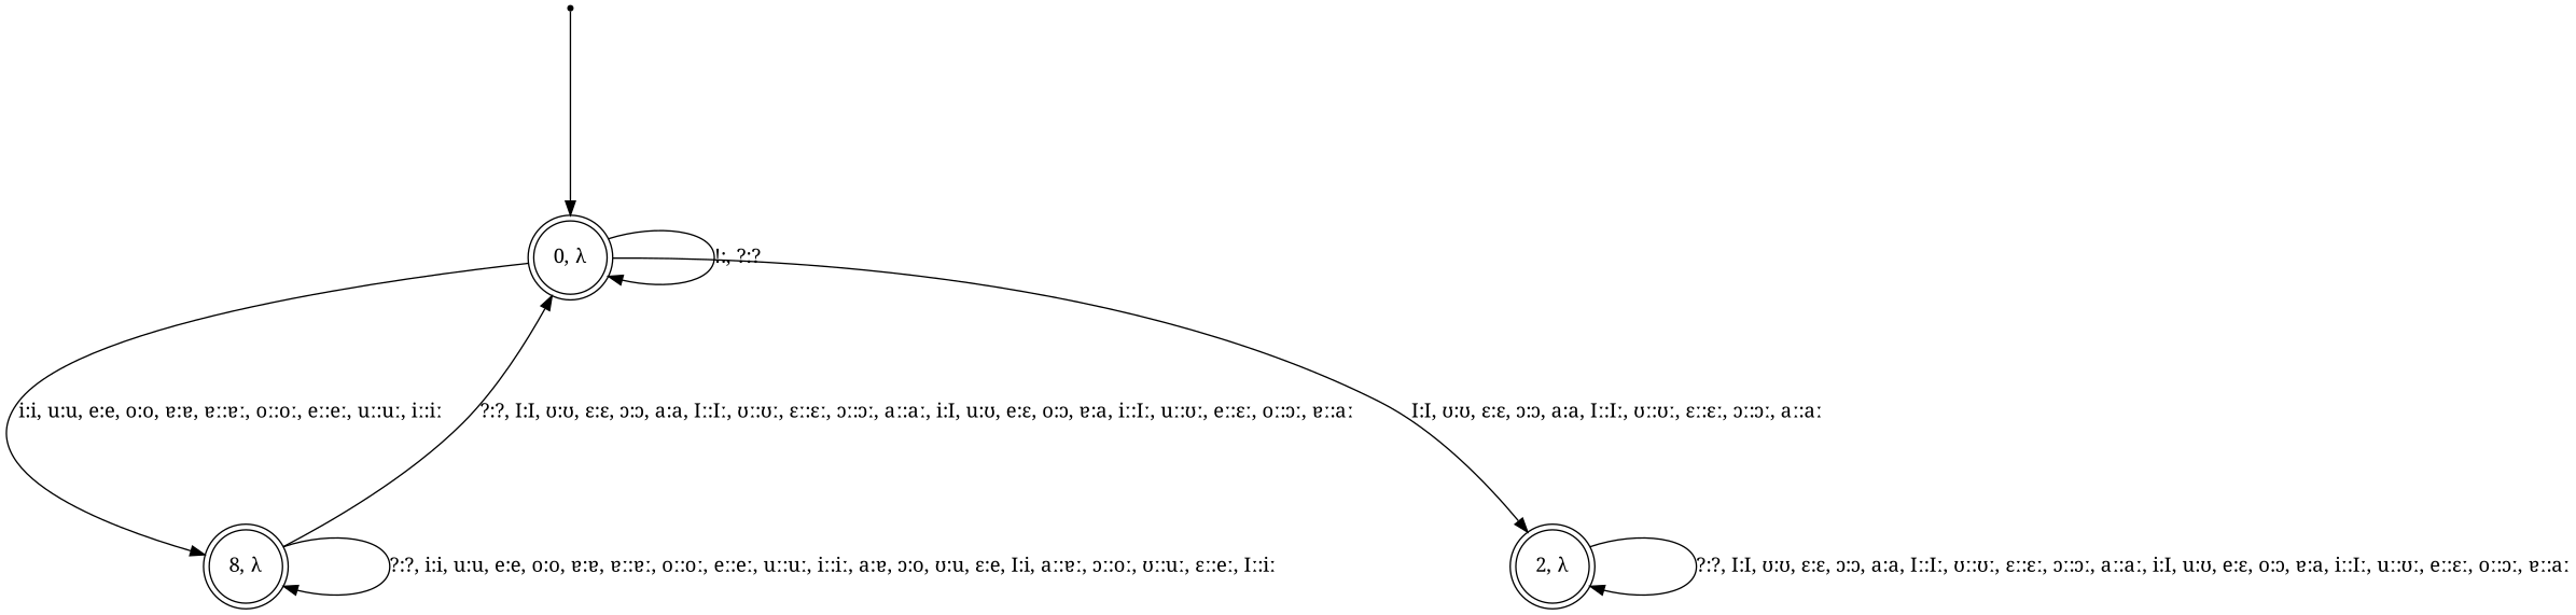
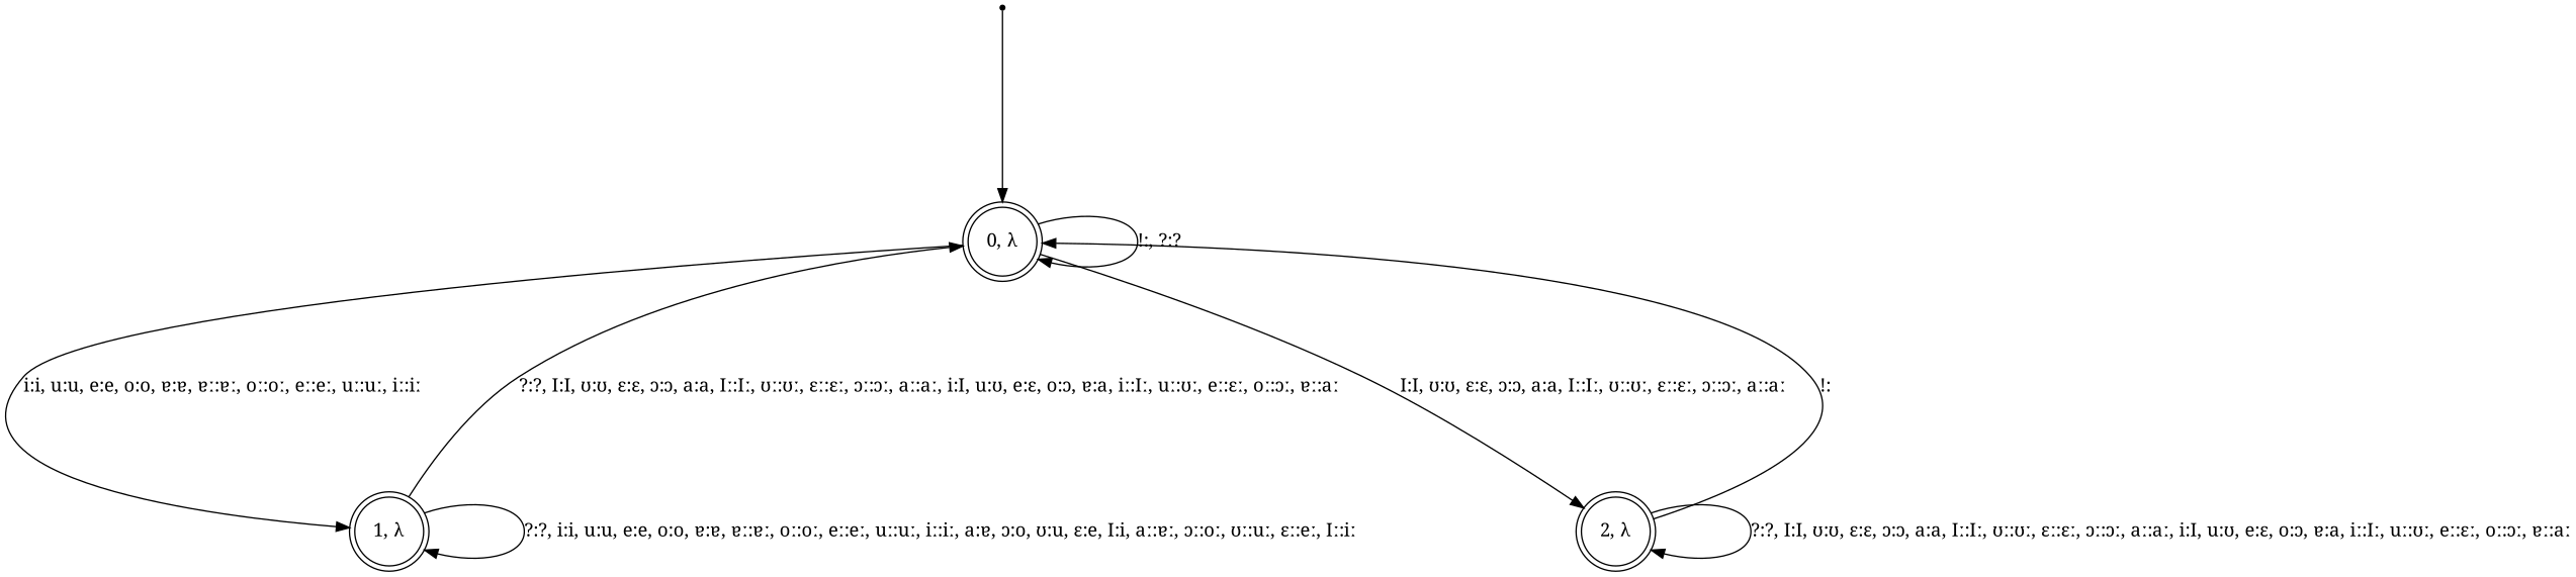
  digraph {
    fontname="Noto Serif"
    nodesep=1
    rankdir=TB
    ranksep=2
    node [fontname="Noto Serif" shape=doublecircle]
    edge [fontname="Noto Serif"]
    start [shape=point]
    "0, λ"
-   "1, λ" [label="8, λ"]
+   "1, λ"
    "2, λ"
    start -> "0, λ"
    "0, λ" -> "0, λ" [label="!:, ?:?"]
    "0, λ" -> "1, λ" [label="i:i, u:u, e:e, o:o, ɐ:ɐ, ɐː:ɐː, oː:oː, eː:eː, uː:uː, iː:iː"]
    "0, λ" -> "2, λ" [label="I:I, ʊ:ʊ, ɛ:ɛ, ɔ:ɔ, a:a, Iː:Iː, ʊː:ʊː, ɛː:ɛː, ɔː:ɔː, aː:aː"]
    "1, λ" -> "0, λ" [label="?:?, I:I, ʊ:ʊ, ɛ:ɛ, ɔ:ɔ, a:a, Iː:Iː, ʊː:ʊː, ɛː:ɛː, ɔː:ɔː, aː:aː, i:I, u:ʊ, e:ɛ, o:ɔ, ɐ:a, iː:Iː, uː:ʊː, eː:ɛː, oː:ɔː, ɐː:aː"]
    "1, λ" -> "1, λ" [label="?:?, i:i, u:u, e:e, o:o, ɐ:ɐ, ɐː:ɐː, oː:oː, eː:eː, uː:uː, iː:iː, a:ɐ, ɔ:o, ʊ:u, ɛ:e, I:i, aː:ɐː, ɔː:oː, ʊː:uː, ɛː:eː, Iː:iː"]
+   "2, λ" -> "0, λ" [label="!:"]
    "2, λ" -> "2, λ" [label="?:?, I:I, ʊ:ʊ, ɛ:ɛ, ɔ:ɔ, a:a, Iː:Iː, ʊː:ʊː, ɛː:ɛː, ɔː:ɔː, aː:aː, i:I, u:ʊ, e:ɛ, o:ɔ, ɐ:a, iː:Iː, uː:ʊː, eː:ɛː, oː:ɔː, ɐː:aː"]
  }
